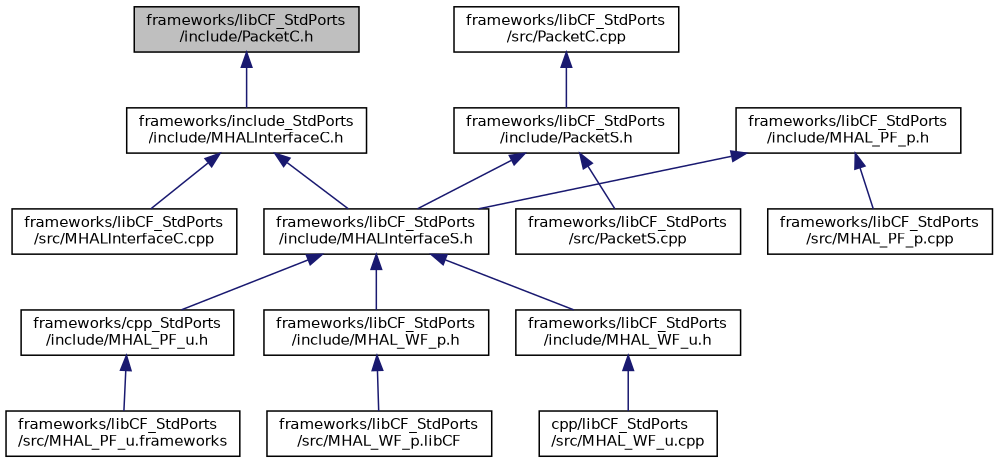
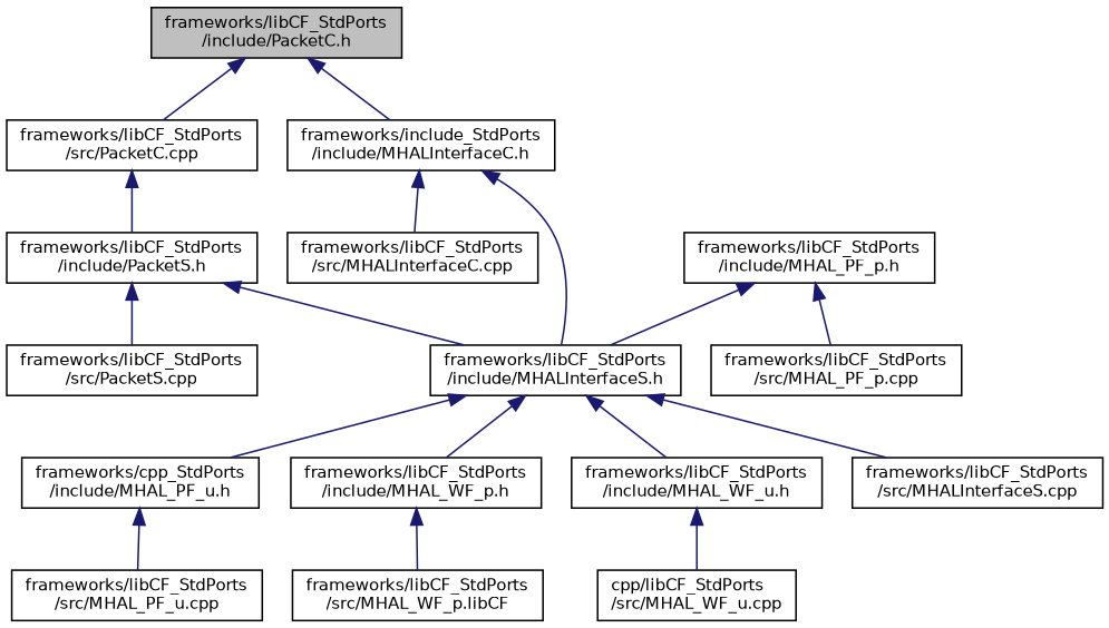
  digraph {
    node [color=black fillcolor=white fontname=Helvetica fontsize=10 shape=record style=filled]
    edge [color=midnightblue dir=back fontname=Helvetica fontsize=10 labelfontname=Helvetica labelfontsize=10 style=solid]
    n1 [fillcolor=grey75 fontcolor=black height=0.2 label="frameworks/libCF_StdPorts\l/include/PacketC.h" width=0.4]
    n2 [height=0.2 label="frameworks/include_StdPorts\l/include/MHALInterfaceC.h" width=0.4]
    n3 [height=0.2 label="frameworks/libCF_StdPorts\l/src/PacketC.cpp" width=0.4]
    n4 [height=0.2 label="frameworks/libCF_StdPorts\l/include/MHALInterfaceS.h" width=0.4]
    n5 [height=0.2 label="frameworks/libCF_StdPorts\l/src/MHALInterfaceC.cpp" width=0.4]
    n6 [height=0.2 label="frameworks/libCF_StdPorts\l/include/PacketS.h" width=0.4]
    n7 [height=0.2 label="frameworks/libCF_StdPorts\l/src/PacketS.cpp" width=0.4]
    n8 [height=0.2 label="frameworks/cpp_StdPorts\l/include/MHAL_PF_u.h" width=0.4]
    n9 [height=0.2 label="frameworks/libCF_StdPorts\l/include/MHAL_WF_p.h" width=0.4]
    n10 [height=0.2 label="frameworks/libCF_StdPorts\l/include/MHAL_WF_u.h" width=0.4]
+   n11 [height=0.2 label="frameworks/libCF_StdPorts\l/src/MHALInterfaceS.cpp" width=0.4]
    n12 [height=0.2 label="frameworks/libCF_StdPorts\l/include/MHAL_PF_p.h" width=0.4]
    n13 [height=0.2 label="frameworks/libCF_StdPorts\l/src/MHAL_PF_p.cpp" width=0.4]
-   n14 [height=0.2 label="frameworks/libCF_StdPorts\l/src/MHAL_PF_u.frameworks" width=0.4]
+   n14 [height=0.2 label="frameworks/libCF_StdPorts\l/src/MHAL_PF_u.cpp" width=0.4]
    n15 [height=0.2 label="frameworks/libCF_StdPorts\l/src/MHAL_WF_p.libCF" width=0.4]
    n16 [height=0.2 label="cpp/libCF_StdPorts\l/src/MHAL_WF_u.cpp" width=0.4]
    n1 -> n2
+   n1 -> n3
    n2 -> n4
    n2 -> n5
    n3 -> n6
    n4 -> n8
    n4 -> n9
    n4 -> n10
+   n4 -> n11
    n6 -> n4
    n6 -> n7
    n8 -> n14
    n9 -> n15
    n10 -> n16
    n12 -> n4
    n12 -> n13
  }
